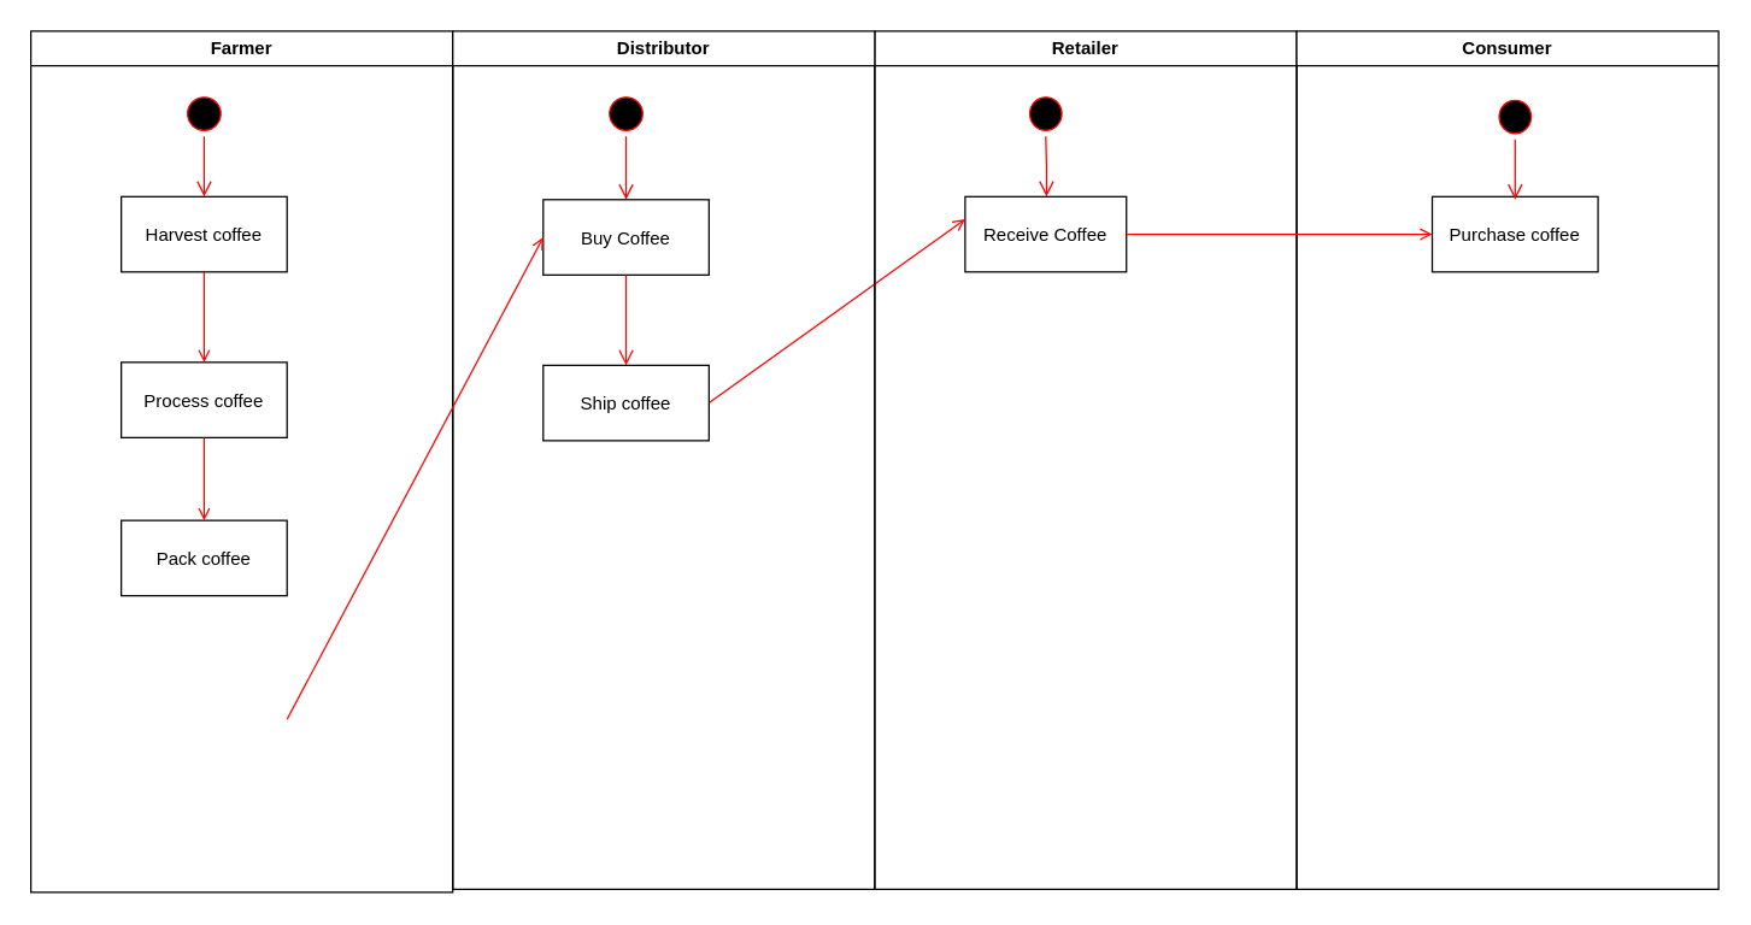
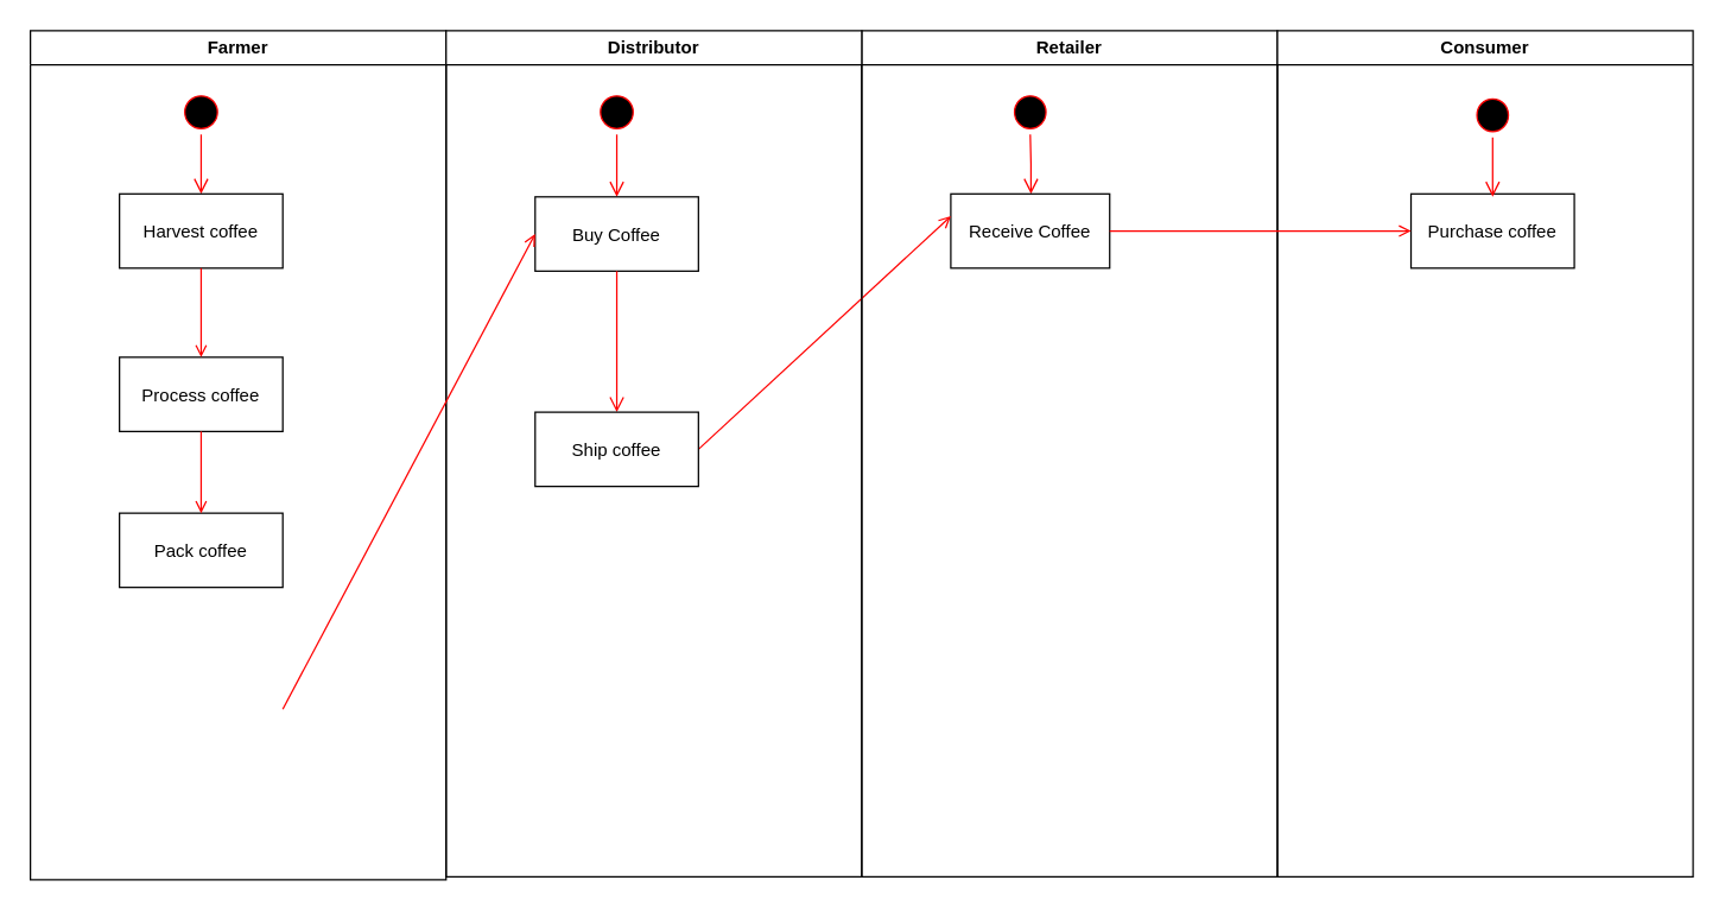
  <mxCell id="0" />
  <mxCell id="1" parent="0" />
  <mxCell id="2" value="Farmer" style="swimlane;whiteSpace=wrap" parent="1" vertex="1"><mxGeometry x="20" y="20" width="280" height="572" as="geometry" /></mxCell>
  <mxCell id="3" value="" style="ellipse;shape=startState;fillColor=#000000;strokeColor=#ff0000;" parent="2" vertex="1"><mxGeometry x="100" y="40" width="30" height="30" as="geometry" /></mxCell>
  <mxCell id="4" value="" style="edgeStyle=elbowEdgeStyle;elbow=horizontal;verticalAlign=bottom;endArrow=open;endSize=8;strokeColor=#FF0000;endFill=1;rounded=0" parent="2" source="3" target="5" edge="1"><mxGeometry x="100" y="40" as="geometry"><mxPoint x="115" y="110" as="targetPoint" /></mxGeometry></mxCell>
  <mxCell id="5" value="Harvest coffee" style="" parent="2" vertex="1"><mxGeometry x="60" y="110" width="110" height="50" as="geometry" /></mxCell>
  <mxCell id="6" value="Process coffee" style="" parent="2" vertex="1"><mxGeometry x="60" y="220" width="110" height="50" as="geometry" /></mxCell>
  <mxCell id="7" value="" style="endArrow=open;strokeColor=#FF0000;endFill=1;rounded=0" parent="2" source="5" target="6" edge="1"><mxGeometry relative="1" as="geometry" /></mxCell>
  <mxCell id="8" value="Pack coffee" style="" parent="2" vertex="1"><mxGeometry x="60" y="325" width="110" height="50" as="geometry" /></mxCell>
  <mxCell id="9" value="" style="endArrow=open;strokeColor=#FF0000;endFill=1;rounded=0" parent="2" source="6" target="8" edge="1"><mxGeometry relative="1" as="geometry" /></mxCell>
  <mxCell id="10" value="Retailer" style="swimlane;whiteSpace=wrap" parent="1" vertex="1"><mxGeometry x="580" y="20" width="280" height="570" as="geometry" /></mxCell>
  <mxCell id="11" value="" style="ellipse;shape=startState;fillColor=#000000;strokeColor=#ff0000;" parent="10" vertex="1"><mxGeometry x="98.919" y="40" width="29.189" height="30" as="geometry" /></mxCell>
  <mxCell id="12" value="" style="edgeStyle=elbowEdgeStyle;elbow=horizontal;verticalAlign=bottom;endArrow=open;endSize=8;strokeColor=#FF0000;endFill=1;rounded=0" parent="10" source="11" target="13" edge="1"><mxGeometry x="79.459" y="20" as="geometry"><mxPoint x="94.054" y="90" as="targetPoint" /></mxGeometry></mxCell>
  <mxCell id="13" value="Receive Coffee" style="" parent="10" vertex="1"><mxGeometry x="60" y="110" width="107.027" height="50" as="geometry" /></mxCell>
  <mxCell id="14" value="" style="endArrow=open;strokeColor=#FF0000;endFill=1;rounded=0;exitX=1;exitY=0.5;exitDx=0;exitDy=0;" edge="1" parent="10" source="25"><mxGeometry relative="1" as="geometry"><mxPoint x="-110" y="445" as="sourcePoint" /><mxPoint x="60" y="125" as="targetPoint" /></mxGeometry></mxCell>
  <mxCell id="15" value="Consumer" style="swimlane;whiteSpace=wrap" parent="1" vertex="1"><mxGeometry x="860" y="20" width="280" height="570" as="geometry" /></mxCell>
  <mxCell id="16" value="Purchase coffee" style="" parent="15" vertex="1"><mxGeometry x="90" y="110" width="110" height="50" as="geometry" /></mxCell>
  <mxCell id="17" value="" style="ellipse;shape=startState;fillColor=#000000;strokeColor=#ff0000;" vertex="1" parent="15"><mxGeometry x="130.409" y="42" width="29.189" height="30" as="geometry" /></mxCell>
  <mxCell id="18" value="" style="edgeStyle=elbowEdgeStyle;elbow=horizontal;verticalAlign=bottom;endArrow=open;endSize=8;strokeColor=#FF0000;endFill=1;rounded=0" edge="1" parent="15" source="17"><mxGeometry x="-469.051" y="-106" as="geometry"><mxPoint x="145.49" y="112" as="targetPoint" /></mxGeometry></mxCell>
  <mxCell id="19" value="Distributor" style="swimlane;whiteSpace=wrap;startSize=23;" vertex="1" parent="1"><mxGeometry x="300" y="20" width="280" height="570" as="geometry" /></mxCell>
  <mxCell id="20" value="" style="ellipse;shape=startState;fillColor=#000000;strokeColor=#ff0000;" vertex="1" parent="19"><mxGeometry x="100" y="40" width="30" height="30" as="geometry" /></mxCell>
  <mxCell id="21" value="" style="edgeStyle=elbowEdgeStyle;elbow=horizontal;verticalAlign=bottom;endArrow=open;endSize=8;strokeColor=#FF0000;endFill=1;rounded=0;" edge="1" parent="19" source="20"><mxGeometry x="100" y="40" as="geometry"><mxPoint x="115" y="112" as="targetPoint" /></mxGeometry></mxCell>
  <mxCell id="22" value="Buy Coffee" style="" vertex="1" parent="19"><mxGeometry x="60" y="112" width="110" height="50" as="geometry" /></mxCell>
  <mxCell id="23" value="" style="endArrow=open;strokeColor=#FF0000;endFill=1;rounded=0;" parent="19" edge="1"><mxGeometry relative="1" as="geometry"><mxPoint x="-110" y="457" as="sourcePoint" /><mxPoint x="60" y="137" as="targetPoint" /></mxGeometry></mxCell>
  <mxCell id="24" value="" style="edgeStyle=elbowEdgeStyle;elbow=horizontal;verticalAlign=bottom;endArrow=open;endSize=8;strokeColor=#FF0000;endFill=1;rounded=0" edge="1" parent="19" target="25"><mxGeometry x="80" y="4" as="geometry"><mxPoint x="95" y="74" as="targetPoint" /><mxPoint x="115" y="162" as="sourcePoint" /></mxGeometry></mxCell>
- <mxCell id="25" value="Ship coffee" style="" vertex="1" parent="19"><mxGeometry x="60" y="222" width="110" height="50" as="geometry" /></mxCell>
+ <mxCell id="25" value="Ship coffee" style="" vertex="1" parent="19"><mxGeometry x="60" y="257" width="110" height="50" as="geometry" /></mxCell>
  <mxCell id="26" value="" style="edgeStyle=none;strokeColor=#FF0000;endArrow=open;endFill=1;rounded=0;exitX=1;exitY=0.5;exitDx=0;exitDy=0;" parent="1" target="16" edge="1" source="13"><mxGeometry width="100" height="100" relative="1" as="geometry"><mxPoint x="830" y="449.5" as="sourcePoint" /><mxPoint x="950" y="449.5" as="targetPoint" /></mxGeometry></mxCell>
